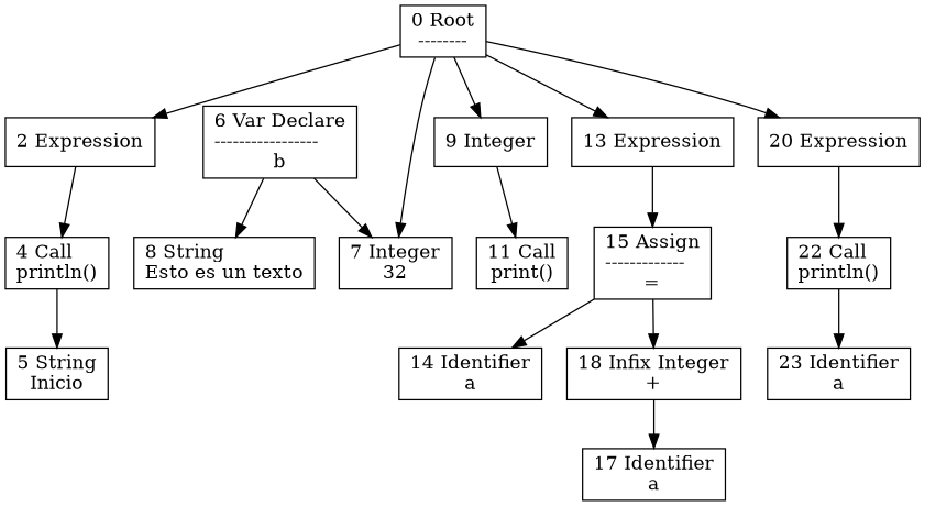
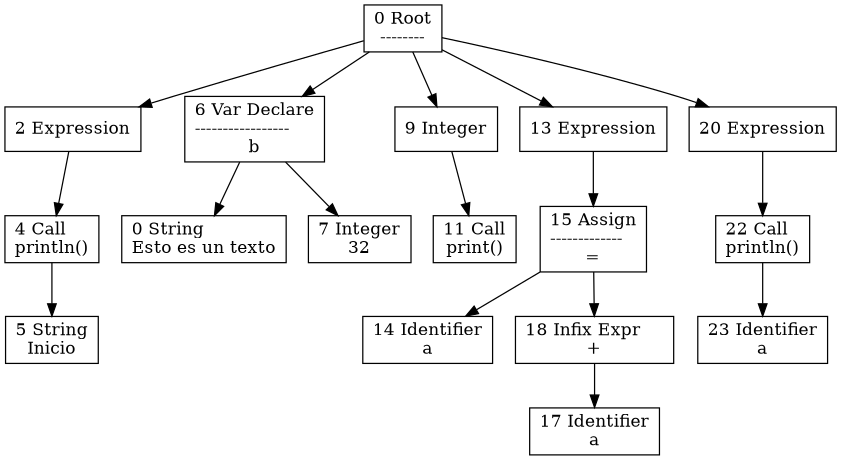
  digraph {
    node [shape=box]
    n1 [label="0 Root\l--------"]
    n2 [label="2 Expression"]
    n3 [label="6 Var Declare\l-----------------\lb"]
    n4 [label="9 Integer"]
    n5 [label="13 Expression"]
    n6 [label="20 Expression"]
    n7 [label="4 Call\lprintln()"]
    n8 [label="7 Integer\l32"]
-   n9 [label="8 String\lEsto es un texto"]
+   n9 [label="0 String\lEsto es un texto"]
    n10 [label="11 Call\lprint()"]
    n11 [label="15 Assign\l-------------\l="]
    n12 [label="22 Call\lprintln()"]
    n13 [label="5 String\lInicio"]
    n14 [label="14 Identifier\la"]
-   n15 [label="18 Infix Integer\l+"]
+   n15 [label="18 Infix Expr\l+"]
    n16 [label="17 Identifier\la"]
    n17 [label="23 Identifier\la"]
    n1 -> n2
-   n1 -> n8
+   n1 -> n3
    n1 -> n4
    n1 -> n5
    n1 -> n6
    n2 -> n7
    n3 -> n8
    n3 -> n9
    n4 -> n10
    n5 -> n11
    n6 -> n12
    n7 -> n13
    n11 -> n14
    n11 -> n15
    n12 -> n17
    n15 -> n16
  }
